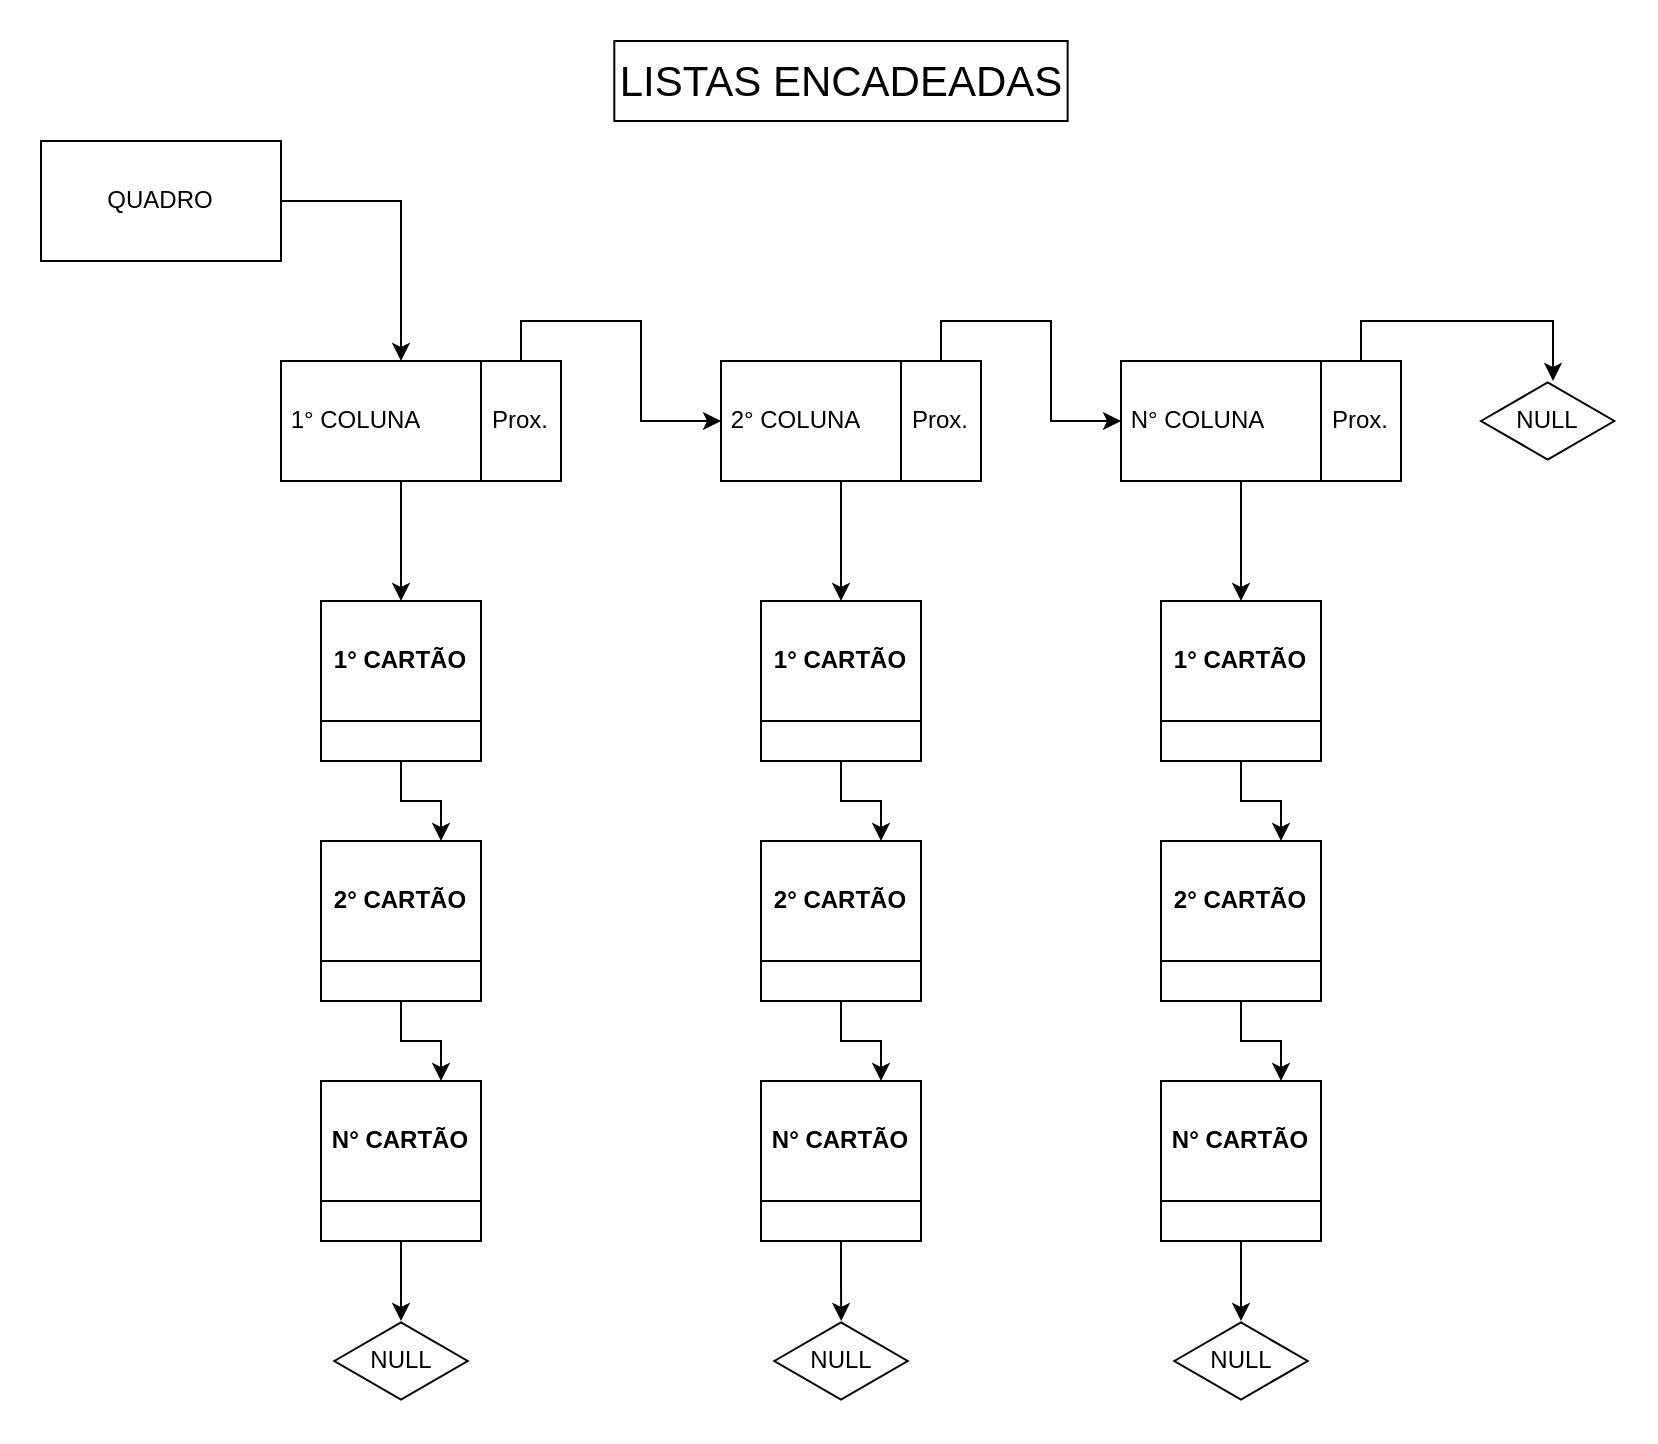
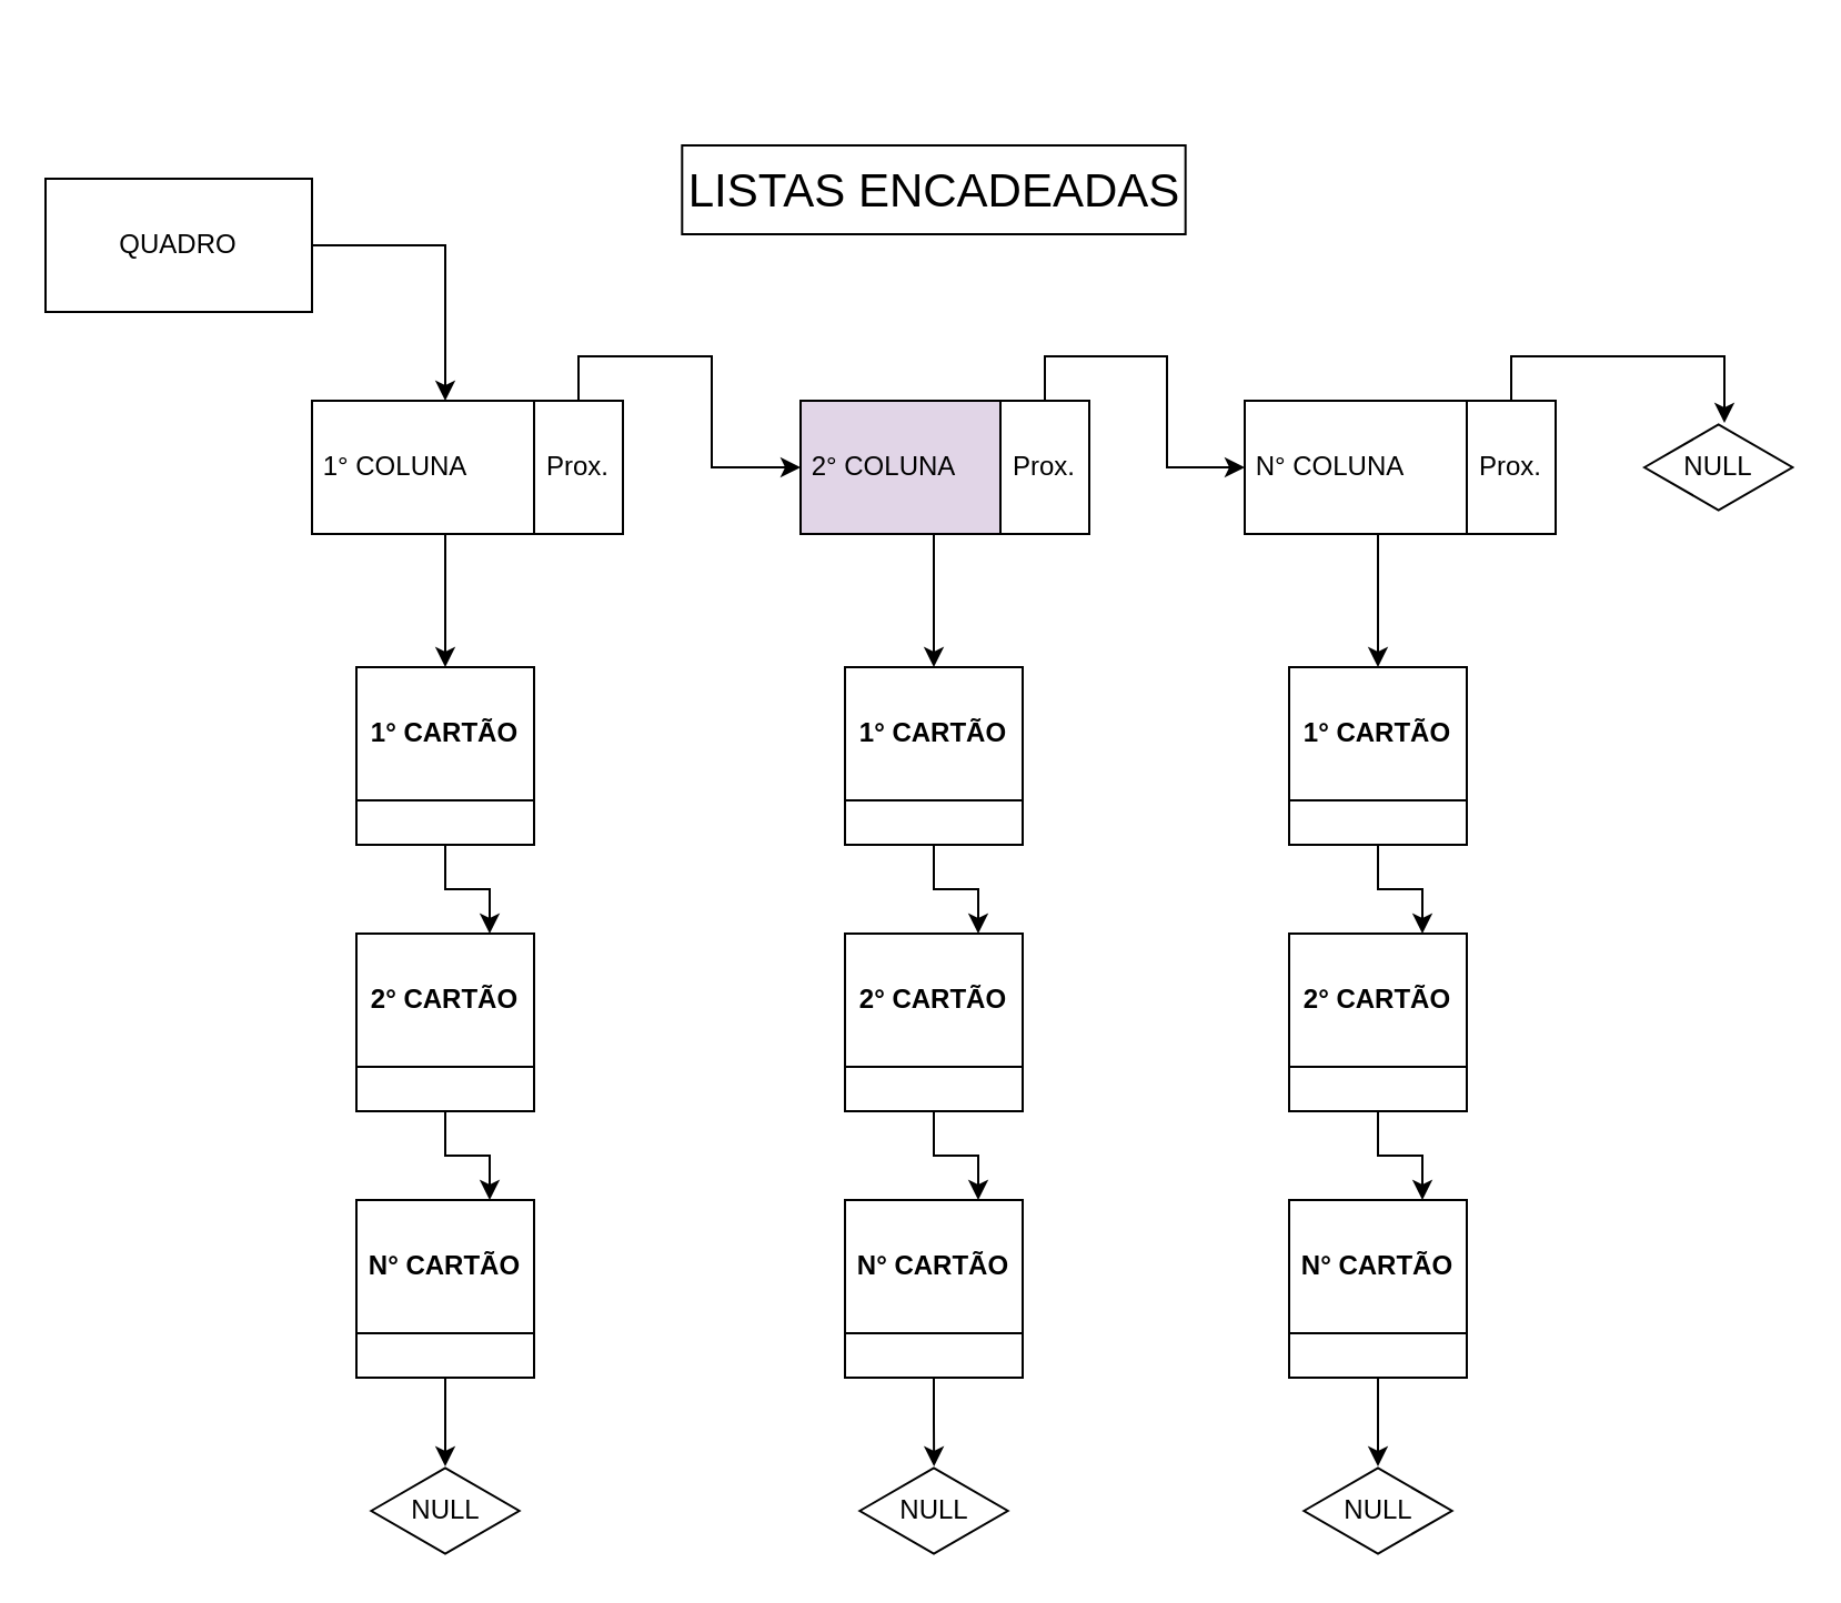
  <mxCell id="0" />
  <mxCell id="1" parent="0" />
  <mxCell id="2" style="edgeStyle=orthogonalEdgeStyle;rounded=0;orthogonalLoop=1;jettySize=auto;html=1;exitX=1;exitY=0.5;exitDx=0;exitDy=0;entryX=0.5;entryY=0;entryDx=0;entryDy=0;" edge="1" parent="1" source="3" target="5"><mxGeometry relative="1" as="geometry" /></mxCell>
- <mxCell id="3" value="QUADRO" style="rounded=0;whiteSpace=wrap;html=1;" vertex="1" parent="1"><mxGeometry x="20" y="70" width="120" height="60" as="geometry" /></mxCell>
+ <mxCell id="3" value="QUADRO" style="rounded=0;whiteSpace=wrap;html=1;" vertex="1" parent="1"><mxGeometry y="80" width="120" height="60" as="geometry" x="20" /></mxCell>
  <mxCell id="4" style="edgeStyle=orthogonalEdgeStyle;rounded=0;orthogonalLoop=1;jettySize=auto;html=1;exitX=0.5;exitY=1;exitDx=0;exitDy=0;entryX=0.5;entryY=0;entryDx=0;entryDy=0;" edge="1" parent="1" source="5" target="21"><mxGeometry relative="1" as="geometry"><mxPoint x="200" y="270" as="targetPoint" /></mxGeometry></mxCell>
  <mxCell id="5" value="&amp;nbsp;1° COLUNA" style="rounded=0;whiteSpace=wrap;html=1;strokeColor=default;align=left;" vertex="1" parent="1"><mxGeometry x="140" y="180" width="120" height="60" as="geometry" /></mxCell>
  <mxCell id="6" value="" style="edgeStyle=orthogonalEdgeStyle;rounded=0;orthogonalLoop=1;jettySize=auto;html=1;exitX=1;exitY=0.5;exitDx=0;exitDy=0;entryX=0;entryY=0.5;entryDx=0;entryDy=0;" edge="1" parent="1" source="5" target="8"><mxGeometry relative="1" as="geometry"><mxPoint x="270" y="210" as="sourcePoint" /><mxPoint x="330" y="210" as="targetPoint" /></mxGeometry></mxCell>
  <mxCell id="7" style="edgeStyle=orthogonalEdgeStyle;rounded=0;orthogonalLoop=1;jettySize=auto;html=1;exitX=0.5;exitY=0;exitDx=0;exitDy=0;entryX=0;entryY=0.5;entryDx=0;entryDy=0;" edge="1" parent="1" source="8" target="10"><mxGeometry relative="1" as="geometry" /></mxCell>
  <mxCell id="8" value="Prox." style="rounded=0;whiteSpace=wrap;html=1;" vertex="1" parent="1"><mxGeometry x="240" y="180" width="40" height="60" as="geometry" /></mxCell>
  <mxCell id="9" style="edgeStyle=orthogonalEdgeStyle;rounded=0;orthogonalLoop=1;jettySize=auto;html=1;exitX=0.5;exitY=1;exitDx=0;exitDy=0;entryX=0.5;entryY=0;entryDx=0;entryDy=0;" edge="1" parent="1" source="10" target="27"><mxGeometry relative="1" as="geometry" /></mxCell>
- <mxCell id="10" value="&amp;nbsp;2° COLUNA" style="rounded=0;whiteSpace=wrap;html=1;strokeColor=default;align=left;" vertex="1" parent="1"><mxGeometry x="360" y="180" width="120" height="60" as="geometry" /></mxCell>
+ <mxCell id="10" value="&amp;nbsp;2° COLUNA" style="rounded=0;whiteSpace=wrap;html=1;strokeColor=default;align=left;fillColor=#e1d5e7;" vertex="1" parent="1"><mxGeometry x="360" y="180" width="120" height="60" as="geometry" /></mxCell>
  <mxCell id="11" value="" style="edgeStyle=orthogonalEdgeStyle;rounded=0;orthogonalLoop=1;jettySize=auto;html=1;exitX=1;exitY=0.5;exitDx=0;exitDy=0;entryX=0;entryY=0.5;entryDx=0;entryDy=0;" edge="1" parent="1" source="10" target="13"><mxGeometry relative="1" as="geometry"><mxPoint x="310" y="220" as="sourcePoint" /><mxPoint x="370" y="220" as="targetPoint" /></mxGeometry></mxCell>
  <mxCell id="12" style="edgeStyle=orthogonalEdgeStyle;rounded=0;orthogonalLoop=1;jettySize=auto;html=1;exitX=0.5;exitY=0;exitDx=0;exitDy=0;entryX=0;entryY=0.5;entryDx=0;entryDy=0;" edge="1" parent="1" source="13" target="15"><mxGeometry relative="1" as="geometry" /></mxCell>
  <mxCell id="13" value="Prox." style="rounded=0;whiteSpace=wrap;html=1;" vertex="1" parent="1"><mxGeometry x="450" y="180" width="40" height="60" as="geometry" /></mxCell>
  <mxCell id="14" style="edgeStyle=orthogonalEdgeStyle;rounded=0;orthogonalLoop=1;jettySize=auto;html=1;exitX=0.5;exitY=1;exitDx=0;exitDy=0;entryX=0.5;entryY=0;entryDx=0;entryDy=0;" edge="1" parent="1" source="15" target="33"><mxGeometry relative="1" as="geometry" /></mxCell>
  <mxCell id="15" value="&amp;nbsp;N° COLUNA" style="rounded=0;whiteSpace=wrap;html=1;strokeColor=default;align=left;" vertex="1" parent="1"><mxGeometry x="560" y="180" width="120" height="60" as="geometry" /></mxCell>
  <mxCell id="16" value="" style="edgeStyle=orthogonalEdgeStyle;rounded=0;orthogonalLoop=1;jettySize=auto;html=1;exitX=1;exitY=0.5;exitDx=0;exitDy=0;entryX=0;entryY=0.5;entryDx=0;entryDy=0;" edge="1" parent="1" source="15" target="18"><mxGeometry relative="1" as="geometry"><mxPoint x="580" y="220" as="sourcePoint" /><mxPoint x="640" y="220" as="targetPoint" /></mxGeometry></mxCell>
  <mxCell id="17" style="edgeStyle=orthogonalEdgeStyle;rounded=0;orthogonalLoop=1;jettySize=auto;html=1;exitX=0.5;exitY=0;exitDx=0;exitDy=0;entryX=0.54;entryY=0;entryDx=0;entryDy=0;entryPerimeter=0;" edge="1" parent="1" source="18" target="19"><mxGeometry relative="1" as="geometry"><mxPoint x="760" y="330" as="targetPoint" /></mxGeometry></mxCell>
  <mxCell id="18" value="Prox." style="rounded=0;whiteSpace=wrap;html=1;" vertex="1" parent="1"><mxGeometry x="660" y="180" width="40" height="60" as="geometry" /></mxCell>
  <mxCell id="19" value="NULL" style="html=1;whiteSpace=wrap;aspect=fixed;shape=isoRectangle;" vertex="1" parent="1"><mxGeometry x="740" y="190" width="66.67" height="40" as="geometry" /></mxCell>
  <mxCell id="20" style="edgeStyle=orthogonalEdgeStyle;rounded=0;orthogonalLoop=1;jettySize=auto;html=1;exitX=0.5;exitY=1;exitDx=0;exitDy=0;entryX=0.75;entryY=0;entryDx=0;entryDy=0;" edge="1" parent="1" source="21" target="23"><mxGeometry relative="1" as="geometry" /></mxCell>
  <mxCell id="21" value="1° CARTÃO" style="swimlane;whiteSpace=wrap;html=1;startSize=60;" vertex="1" parent="1"><mxGeometry x="160" y="300" width="80" height="80" as="geometry" /></mxCell>
  <mxCell id="22" style="edgeStyle=orthogonalEdgeStyle;rounded=0;orthogonalLoop=1;jettySize=auto;html=1;exitX=0.5;exitY=1;exitDx=0;exitDy=0;entryX=0.75;entryY=0;entryDx=0;entryDy=0;" edge="1" parent="1" source="23" target="25"><mxGeometry relative="1" as="geometry" /></mxCell>
  <mxCell id="23" value="2° CARTÃO" style="swimlane;whiteSpace=wrap;html=1;startSize=60;" vertex="1" parent="1"><mxGeometry x="160" y="420" width="80" height="80" as="geometry" /></mxCell>
  <mxCell id="24" style="edgeStyle=orthogonalEdgeStyle;rounded=0;orthogonalLoop=1;jettySize=auto;html=1;exitX=0.5;exitY=1;exitDx=0;exitDy=0;" edge="1" parent="1" source="25" target="38"><mxGeometry relative="1" as="geometry" /></mxCell>
  <mxCell id="25" value="N° CARTÃO" style="swimlane;whiteSpace=wrap;html=1;startSize=60;" vertex="1" parent="1"><mxGeometry x="160" y="540" width="80" height="80" as="geometry" /></mxCell>
  <mxCell id="26" style="edgeStyle=orthogonalEdgeStyle;rounded=0;orthogonalLoop=1;jettySize=auto;html=1;exitX=0.5;exitY=1;exitDx=0;exitDy=0;entryX=0.75;entryY=0;entryDx=0;entryDy=0;" edge="1" parent="1" source="27" target="29"><mxGeometry relative="1" as="geometry" /></mxCell>
  <mxCell id="27" value="1° CARTÃO" style="swimlane;whiteSpace=wrap;html=1;startSize=60;" vertex="1" parent="1"><mxGeometry x="380" y="300" width="80" height="80" as="geometry" /></mxCell>
  <mxCell id="28" style="edgeStyle=orthogonalEdgeStyle;rounded=0;orthogonalLoop=1;jettySize=auto;html=1;exitX=0.5;exitY=1;exitDx=0;exitDy=0;entryX=0.75;entryY=0;entryDx=0;entryDy=0;" edge="1" parent="1" source="29" target="31"><mxGeometry relative="1" as="geometry" /></mxCell>
  <mxCell id="29" value="2° CARTÃO" style="swimlane;whiteSpace=wrap;html=1;startSize=60;" vertex="1" parent="1"><mxGeometry x="380" y="420" width="80" height="80" as="geometry" /></mxCell>
  <mxCell id="30" style="edgeStyle=orthogonalEdgeStyle;rounded=0;orthogonalLoop=1;jettySize=auto;html=1;exitX=0.5;exitY=1;exitDx=0;exitDy=0;" edge="1" parent="1" source="31" target="39"><mxGeometry relative="1" as="geometry" /></mxCell>
  <mxCell id="31" value="N° CARTÃO" style="swimlane;whiteSpace=wrap;html=1;startSize=60;" vertex="1" parent="1"><mxGeometry x="380" y="540" width="80" height="80" as="geometry" /></mxCell>
  <mxCell id="32" style="edgeStyle=orthogonalEdgeStyle;rounded=0;orthogonalLoop=1;jettySize=auto;html=1;exitX=0.5;exitY=1;exitDx=0;exitDy=0;entryX=0.75;entryY=0;entryDx=0;entryDy=0;" edge="1" parent="1" source="33" target="35"><mxGeometry relative="1" as="geometry" /></mxCell>
  <mxCell id="33" value="1° CARTÃO" style="swimlane;whiteSpace=wrap;html=1;startSize=60;" vertex="1" parent="1"><mxGeometry x="580" y="300" width="80" height="80" as="geometry" /></mxCell>
  <mxCell id="34" style="edgeStyle=orthogonalEdgeStyle;rounded=0;orthogonalLoop=1;jettySize=auto;html=1;exitX=0.5;exitY=1;exitDx=0;exitDy=0;entryX=0.75;entryY=0;entryDx=0;entryDy=0;" edge="1" parent="1" source="35" target="37"><mxGeometry relative="1" as="geometry" /></mxCell>
  <mxCell id="35" value="2° CARTÃO" style="swimlane;whiteSpace=wrap;html=1;startSize=60;" vertex="1" parent="1"><mxGeometry x="580" y="420" width="80" height="80" as="geometry" /></mxCell>
  <mxCell id="36" style="edgeStyle=orthogonalEdgeStyle;rounded=0;orthogonalLoop=1;jettySize=auto;html=1;exitX=0.5;exitY=1;exitDx=0;exitDy=0;entryX=0.5;entryY=0;entryDx=0;entryDy=0;entryPerimeter=0;" edge="1" parent="1" source="37" target="40"><mxGeometry relative="1" as="geometry" /></mxCell>
  <mxCell id="37" value="N° CARTÃO" style="swimlane;whiteSpace=wrap;html=1;startSize=60;" vertex="1" parent="1"><mxGeometry x="580" y="540" width="80" height="80" as="geometry" /></mxCell>
  <mxCell id="38" value="NULL" style="html=1;whiteSpace=wrap;aspect=fixed;shape=isoRectangle;" vertex="1" parent="1"><mxGeometry x="166.66" y="660" width="66.67" height="40" as="geometry" /></mxCell>
  <mxCell id="39" value="NULL" style="html=1;whiteSpace=wrap;aspect=fixed;shape=isoRectangle;" vertex="1" parent="1"><mxGeometry x="386.66" y="660" width="66.67" height="40" as="geometry" /></mxCell>
  <mxCell id="40" value="NULL" style="html=1;whiteSpace=wrap;aspect=fixed;shape=isoRectangle;" vertex="1" parent="1"><mxGeometry x="586.66" y="660" width="66.67" height="40" as="geometry" /></mxCell>
- <mxCell id="41" value="LISTAS ENCADEADAS" style="rounded=0;whiteSpace=wrap;html=1;fontSize=21;" vertex="1" parent="1"><mxGeometry x="306.66" y="20" width="226.67" height="40" as="geometry" /></mxCell>
+ <mxCell id="41" value="LISTAS ENCADEADAS" style="rounded=0;whiteSpace=wrap;html=1;fontSize=21;" vertex="1" parent="1"><mxGeometry x="306.66" y="65" width="226.67" height="40" as="geometry" /></mxCell>
